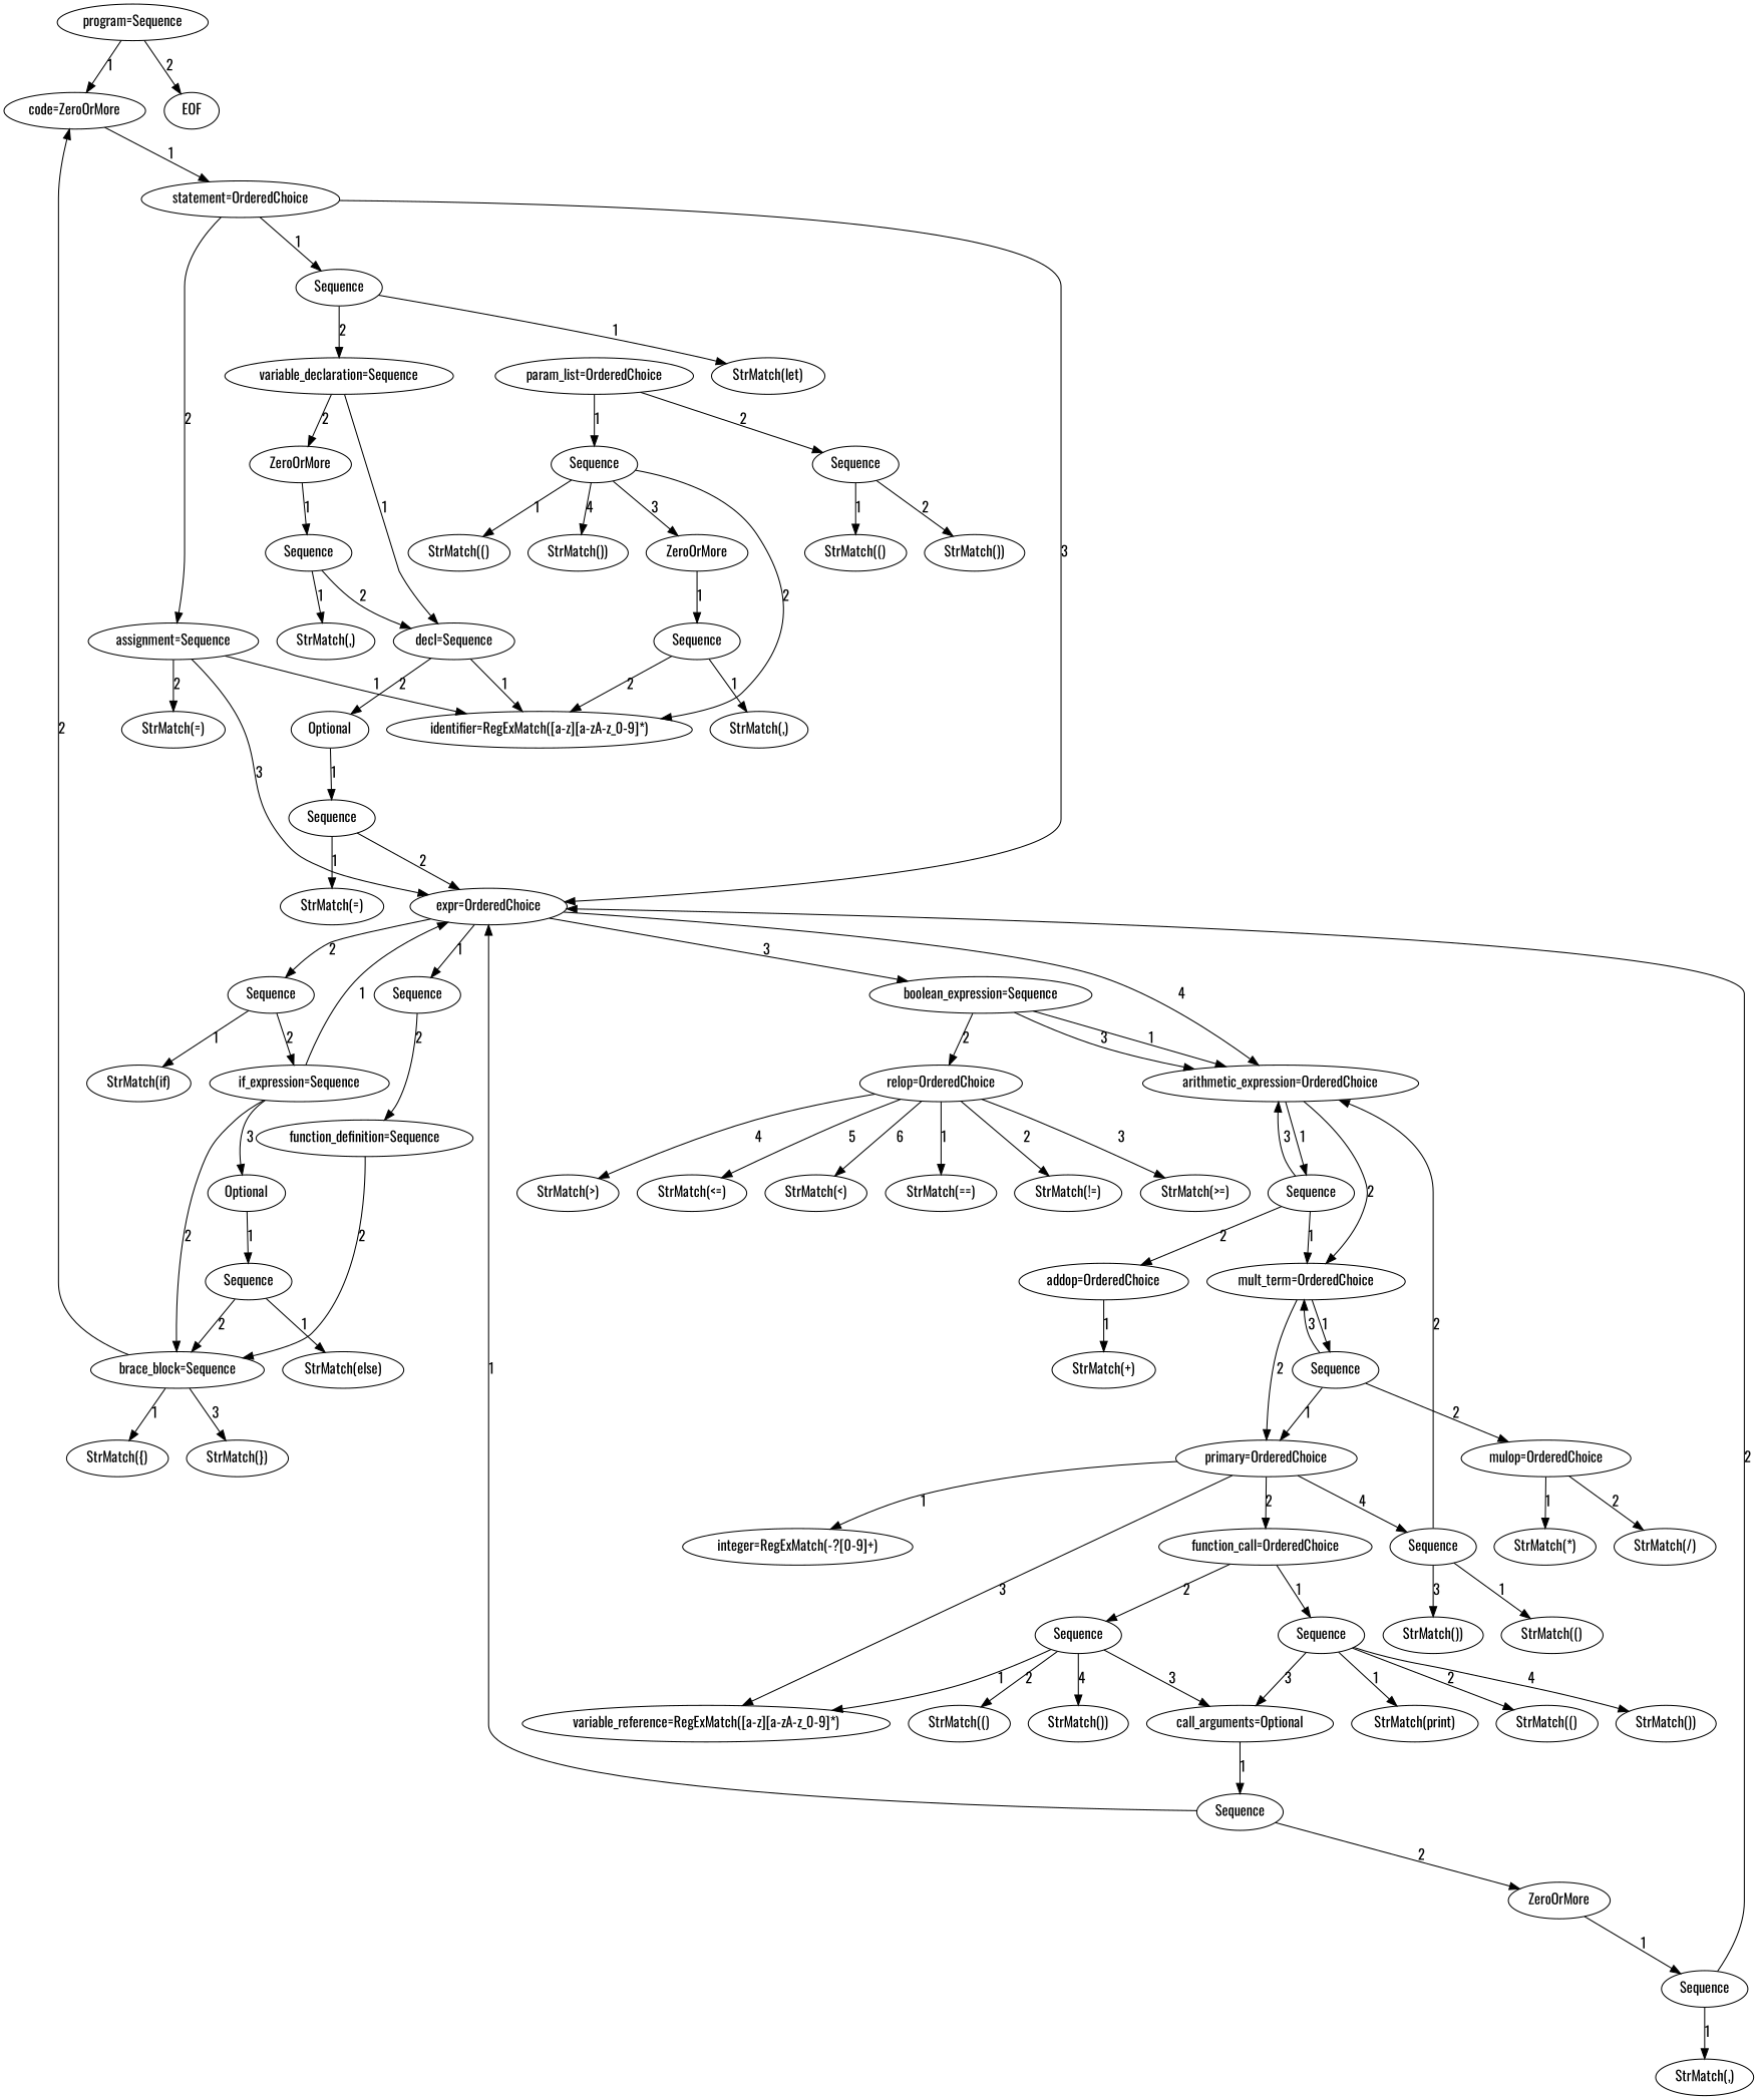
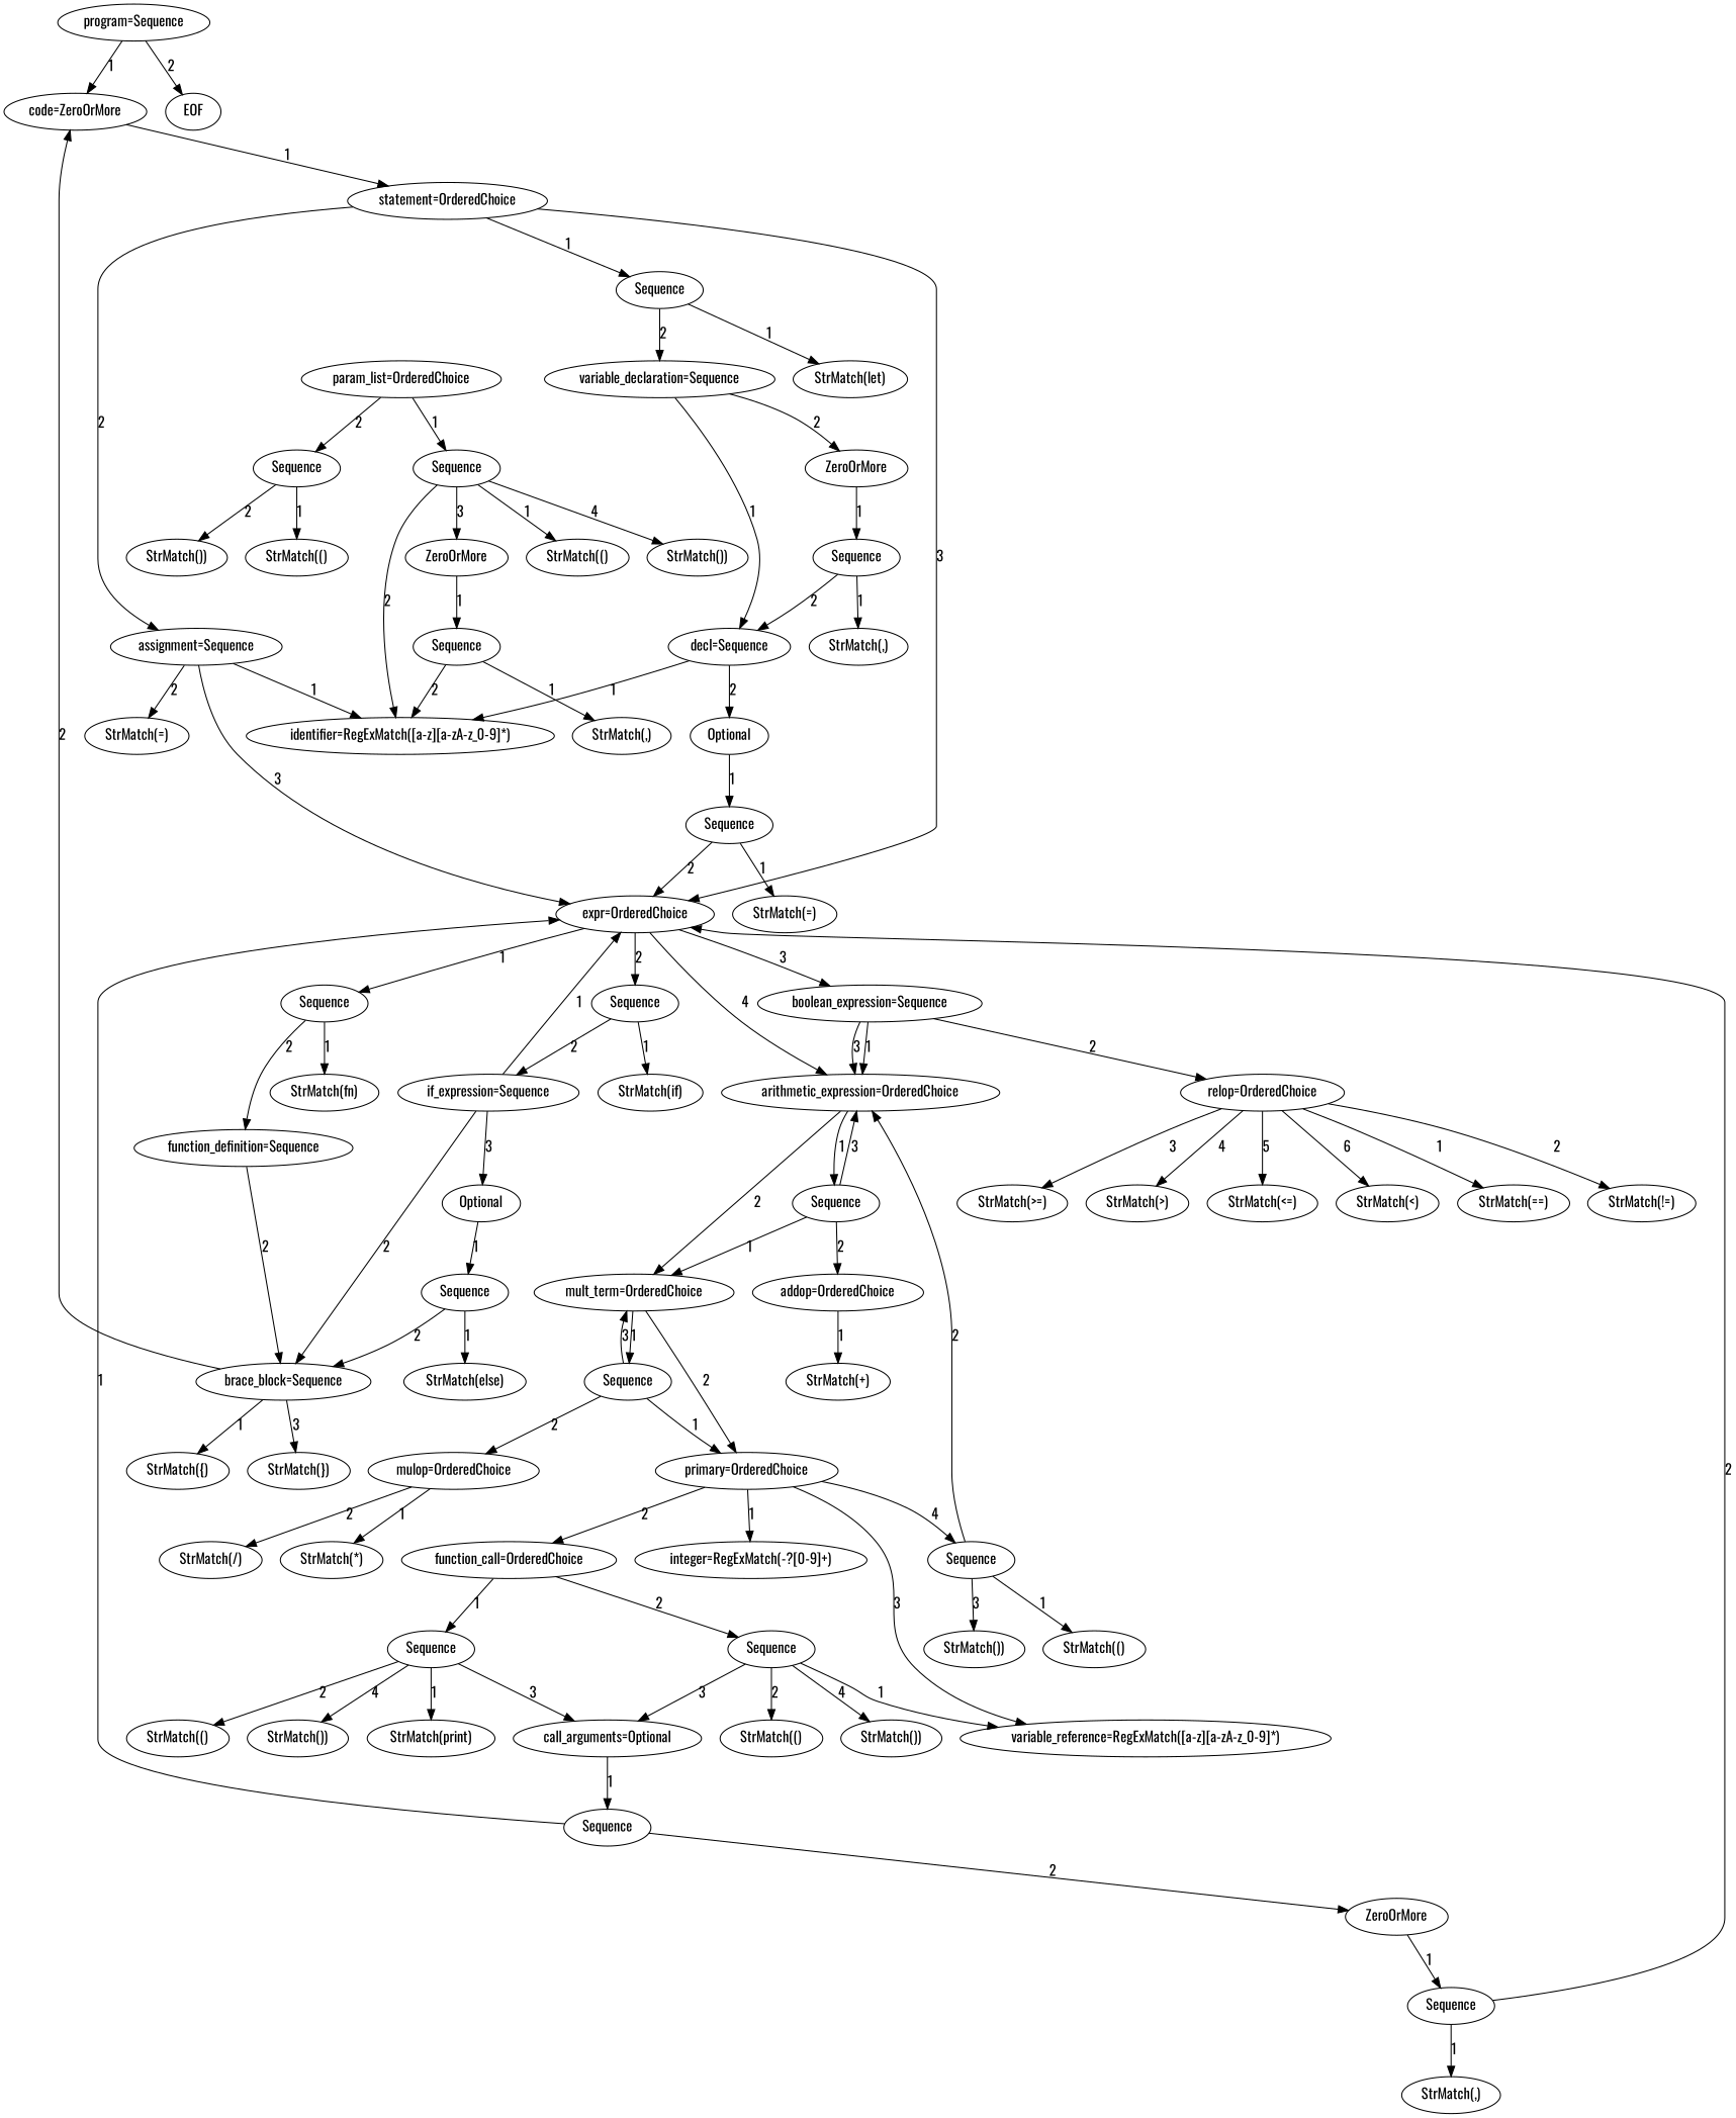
  digraph {
    fontname=Oswald
    node [fontname=Oswald]
    edge [fontname=Oswald]
    n1 [label="program=Sequence"]
    n2 [label="code=ZeroOrMore"]
    n3 [label=EOF]
    n4 [label="statement=OrderedChoice"]
    n5 [label=Sequence]
    n6 [label="expr=OrderedChoice"]
    n7 [label="assignment=Sequence"]
    n8 [label="StrMatch(let)"]
    n9 [label="variable_declaration=Sequence"]
    n10 [label=Sequence]
    n11 [label=Sequence]
    n12 [label="boolean_expression=Sequence"]
    n13 [label="arithmetic_expression=OrderedChoice"]
    n14 [label="identifier=RegExMatch([a-z][a-zA-z_0-9]*)"]
    n15 [label="StrMatch(=)"]
    n16 [label="decl=Sequence"]
    n17 [label=ZeroOrMore]
    n18 [label=Optional]
    n19 [label=Sequence]
    n20 [label=Sequence]
    n21 [label="StrMatch(=)"]
+   n22 [label="StrMatch(fn)"]
    n23 [label="function_definition=Sequence"]
    n24 [label="StrMatch(if)"]
    n25 [label="if_expression=Sequence"]
    n26 [label="relop=OrderedChoice"]
    n27 [label=Sequence]
    n28 [label="mult_term=OrderedChoice"]
    n29 [label="brace_block=Sequence"]
    n30 [label="param_list=OrderedChoice"]
    n31 [label=Sequence]
    n32 [label=Sequence]
    n33 [label="StrMatch({)"]
    n34 [label="StrMatch(})"]
    n35 [label="StrMatch(()"]
    n36 [label=ZeroOrMore]
    n37 [label="StrMatch())"]
    n38 [label="StrMatch(()"]
    n39 [label="StrMatch())"]
    n40 [label=Sequence]
    n41 [label="StrMatch(,)"]
    n42 [label=Optional]
    n43 [label=Sequence]
    n44 [label="StrMatch(else)"]
    n45 [label="StrMatch(==)"]
    n46 [label="StrMatch(!=)"]
    n47 [label="StrMatch(>=)"]
    n48 [label="StrMatch(>)"]
    n49 [label="StrMatch(<=)"]
    n50 [label="StrMatch(<)"]
    n51 [label="addop=OrderedChoice"]
    n52 [label=Sequence]
    n53 [label="primary=OrderedChoice"]
    n54 [label="StrMatch(+)"]
    n55 [label="mulop=OrderedChoice"]
    n56 [label="integer=RegExMatch(-?[0-9]+)"]
    n57 [label="function_call=OrderedChoice"]
    n58 [label="variable_reference=RegExMatch([a-z][a-zA-z_0-9]*)"]
    n59 [label=Sequence]
    n60 [label="StrMatch(*)"]
    n61 [label="StrMatch(/)"]
    n62 [label=Sequence]
    n63 [label=Sequence]
    n64 [label="StrMatch(()"]
    n65 [label="StrMatch())"]
    n66 [label="StrMatch(print)"]
    n67 [label="StrMatch(()"]
    n68 [label="call_arguments=Optional"]
    n69 [label="StrMatch())"]
    n70 [label="StrMatch(()"]
    n71 [label="StrMatch())"]
    n72 [label=Sequence]
    n73 [label=ZeroOrMore]
    n74 [label=Sequence]
    n75 [label="StrMatch(,)"]
    n76 [label="StrMatch(,)"]
    n1 -> n2 [label=1]
    n1 -> n3 [label=2]
    n2 -> n4 [label=1]
    n4 -> n5 [label=1]
    n4 -> n6 [label=3]
    n4 -> n7 [label=2]
    n5 -> n8 [label=1]
    n5 -> n9 [label=2]
    n6 -> n10 [label=1]
    n6 -> n11 [label=2]
    n6 -> n12 [label=3]
    n6 -> n13 [label=4]
    n7 -> n6 [label=3]
    n7 -> n14 [label=1]
    n7 -> n15 [label=2]
    n9 -> n16 [label=1]
    n9 -> n17 [label=2]
+   n10 -> n22 [label=1]
    n10 -> n23 [label=2]
    n11 -> n24 [label=1]
    n11 -> n25 [label=2]
    n12 -> n13 [label=1]
    n12 -> n13 [label=3]
    n12 -> n26 [label=2]
    n13 -> n27 [label=1]
    n13 -> n28 [label=2]
    n16 -> n14 [label=1]
    n16 -> n18 [label=2]
    n17 -> n19 [label=1]
    n18 -> n20 [label=1]
    n19 -> n16 [label=2]
    n19 -> n76 [label=1]
    n20 -> n6 [label=2]
    n20 -> n21 [label=1]
    n23 -> n29 [label=2]
    n25 -> n6 [label=1]
    n25 -> n29 [label=2]
    n25 -> n42 [label=3]
    n26 -> n45 [label=1]
    n26 -> n46 [label=2]
    n26 -> n47 [label=3]
    n26 -> n48 [label=4]
    n26 -> n49 [label=5]
    n26 -> n50 [label=6]
    n27 -> n13 [label=3]
    n27 -> n28 [label=1]
    n27 -> n51 [label=2]
    n28 -> n52 [label=1]
    n28 -> n53 [label=2]
    n29 -> n2 [label=2]
    n29 -> n33 [label=1]
    n29 -> n34 [label=3]
    n30 -> n31 [label=1]
    n30 -> n32 [label=2]
    n31 -> n14 [label=2]
    n31 -> n35 [label=1]
    n31 -> n36 [label=3]
    n31 -> n37 [label=4]
    n32 -> n38 [label=1]
    n32 -> n39 [label=2]
    n36 -> n40 [label=1]
    n40 -> n14 [label=2]
    n40 -> n41 [label=1]
    n42 -> n43 [label=1]
    n43 -> n29 [label=2]
    n43 -> n44 [label=1]
    n51 -> n54 [label=1]
    n52 -> n28 [label=3]
    n52 -> n53 [label=1]
    n52 -> n55 [label=2]
    n53 -> n56 [label=1]
    n53 -> n57 [label=2]
    n53 -> n58 [label=3]
    n53 -> n59 [label=4]
    n55 -> n60 [label=1]
    n55 -> n61 [label=2]
    n57 -> n62 [label=1]
    n57 -> n63 [label=2]
    n59 -> n13 [label=2]
    n59 -> n64 [label=1]
    n59 -> n65 [label=3]
    n62 -> n66 [label=1]
    n62 -> n67 [label=2]
    n62 -> n68 [label=3]
    n62 -> n69 [label=4]
    n63 -> n58 [label=1]
    n63 -> n68 [label=3]
    n63 -> n70 [label=2]
    n63 -> n71 [label=4]
    n68 -> n72 [label=1]
    n72 -> n6 [label=1]
    n72 -> n73 [label=2]
    n73 -> n74 [label=1]
    n74 -> n6 [label=2]
    n74 -> n75 [label=1]
  }
